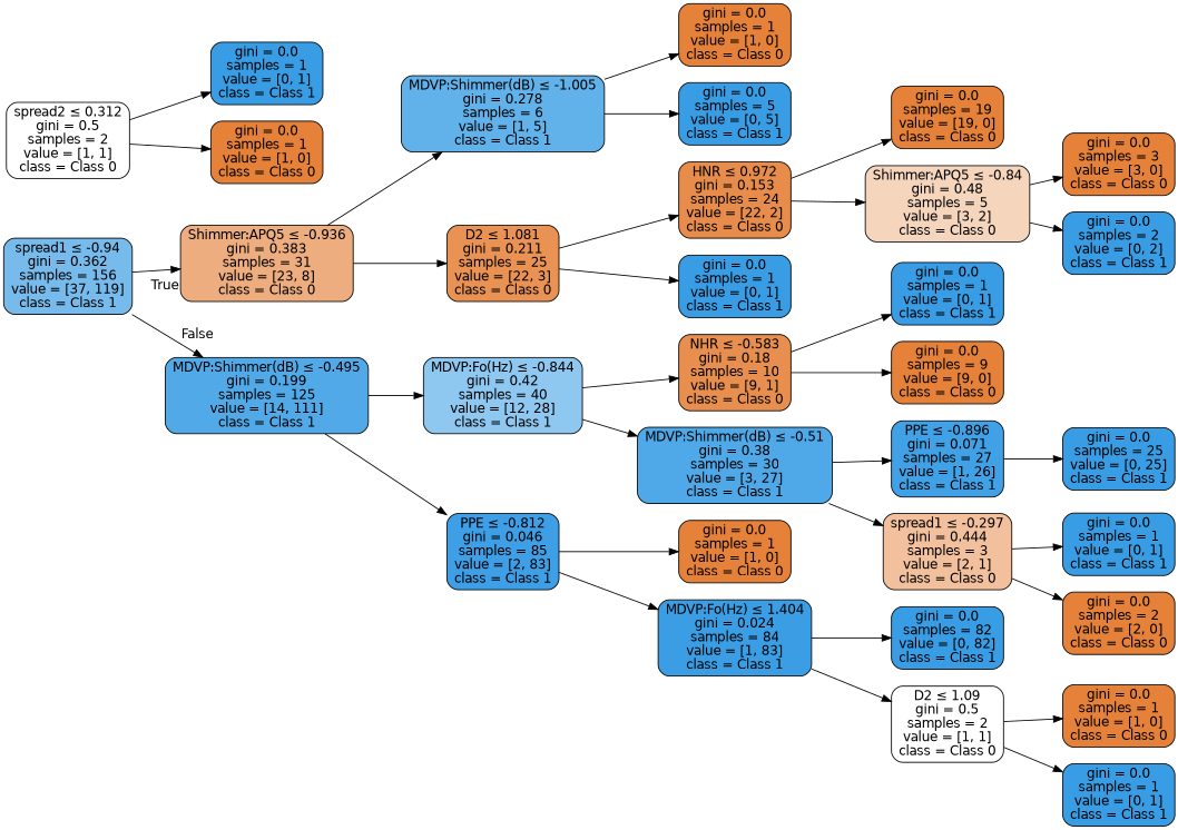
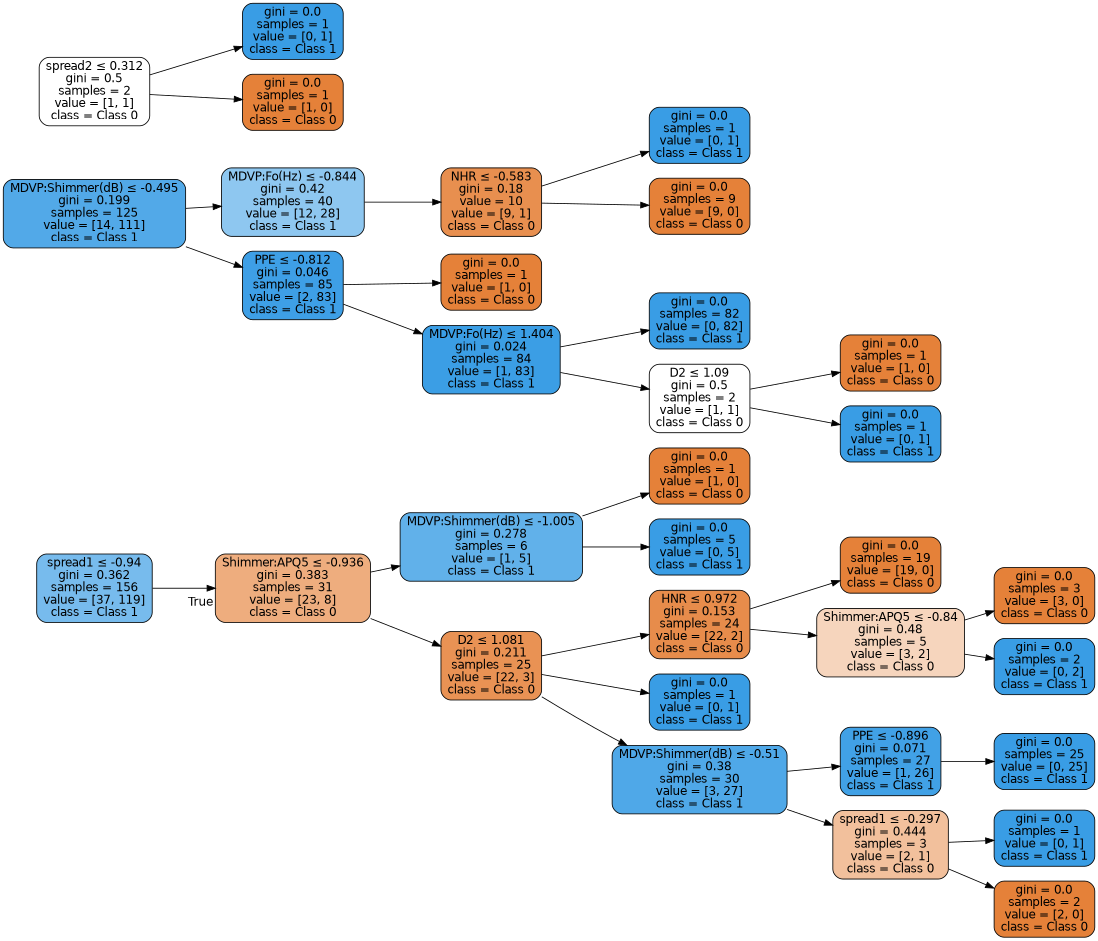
  digraph {
    rankdir=LR
    node [color=black fillcolor="#399de5" fontname=helvetica shape=box style="filled, rounded"]
    edge [fontname=helvetica]
    n1 [fillcolor="#77bbed" label=<spread1 &le; -0.94<br/>gini = 0.362<br/>samples = 156<br/>value = [37, 119]<br/>class = Class 1>]
    n2 [fillcolor="#eead7e" label=<Shimmer:APQ5 &le; -0.936<br/>gini = 0.383<br/>samples = 31<br/>value = [23, 8]<br/>class = Class 0>]
    n3 [fillcolor="#52a9e8" label=<MDVP:Shimmer(dB) &le; -0.495<br/>gini = 0.199<br/>samples = 125<br/>value = [14, 111]<br/>class = Class 1>]
    n4 [fillcolor="#61b1ea" label=<MDVP:Shimmer(dB) &le; -1.005<br/>gini = 0.278<br/>samples = 6<br/>value = [1, 5]<br/>class = Class 1>]
    n5 [fillcolor="#e99254" label=<D2 &le; 1.081<br/>gini = 0.211<br/>samples = 25<br/>value = [22, 3]<br/>class = Class 0>]
    n6 [fillcolor="#8ec7f0" label=<MDVP:Fo(Hz) &le; -0.844<br/>gini = 0.42<br/>samples = 40<br/>value = [12, 28]<br/>class = Class 1>]
    n7 [fillcolor="#3e9fe6" label=<PPE &le; -0.812<br/>gini = 0.046<br/>samples = 85<br/>value = [2, 83]<br/>class = Class 1>]
    n8 [fillcolor="#e58139" label=<gini = 0.0<br/>samples = 1<br/>value = [1, 0]<br/>class = Class 0>]
    n9 [label=<gini = 0.0<br/>samples = 5<br/>value = [0, 5]<br/>class = Class 1>]
    n10 [fillcolor="#e78c4b" label=<HNR &le; 0.972<br/>gini = 0.153<br/>samples = 24<br/>value = [22, 2]<br/>class = Class 0>]
    n11 [label=<gini = 0.0<br/>samples = 1<br/>value = [0, 1]<br/>class = Class 1>]
    n12 [fillcolor="#e58139" label=<gini = 0.0<br/>samples = 19<br/>value = [19, 0]<br/>class = Class 0>]
    n13 [fillcolor="#f6d5bd" label=<Shimmer:APQ5 &le; -0.84<br/>gini = 0.48<br/>samples = 5<br/>value = [3, 2]<br/>class = Class 0>]
    n14 [fillcolor="#e58139" label=<gini = 0.0<br/>samples = 3<br/>value = [3, 0]<br/>class = Class 0>]
    n15 [label=<gini = 0.0<br/>samples = 2<br/>value = [0, 2]<br/>class = Class 1>]
-   n16 [fillcolor="#e88f4f" label=<NHR &le; -0.583<br/>gini = 0.18<br/>samples = 10<br/>value = [9, 1]<br/>class = Class 0>]
+   n16 [fillcolor="#e88f4f" label=<NHR &le; -0.583<br/>gini = 0.18<br/>value = 10<br/>value = [9, 1]<br/>class = Class 0>]
    n17 [fillcolor="#4fa8e8" label=<MDVP:Shimmer(dB) &le; -0.51<br/>gini = 0.38<br/>samples = 30<br/>value = [3, 27]<br/>class = Class 1>]
    n18 [fillcolor="#e58139" label=<gini = 0.0<br/>samples = 1<br/>value = [1, 0]<br/>class = Class 0>]
    n19 [fillcolor="#3b9ee5" label=<MDVP:Fo(Hz) &le; 1.404<br/>gini = 0.024<br/>samples = 84<br/>value = [1, 83]<br/>class = Class 1>]
    n20 [label=<gini = 0.0<br/>samples = 1<br/>value = [0, 1]<br/>class = Class 1>]
    n21 [fillcolor="#e58139" label=<gini = 0.0<br/>samples = 9<br/>value = [9, 0]<br/>class = Class 0>]
    n22 [fillcolor="#41a1e6" label=<PPE &le; -0.896<br/>gini = 0.071<br/>samples = 27<br/>value = [1, 26]<br/>class = Class 1>]
    n23 [fillcolor="#f2c09c" label=<spread1 &le; -0.297<br/>gini = 0.444<br/>samples = 3<br/>value = [2, 1]<br/>class = Class 0>]
    n24 [label=<gini = 0.0<br/>samples = 25<br/>value = [0, 25]<br/>class = Class 1>]
    n25 [label=<gini = 0.0<br/>samples = 1<br/>value = [0, 1]<br/>class = Class 1>]
    n26 [fillcolor="#e58139" label=<gini = 0.0<br/>samples = 2<br/>value = [2, 0]<br/>class = Class 0>]
    n27 [fillcolor="#ffffff" label=<spread2 &le; 0.312<br/>gini = 0.5<br/>samples = 2<br/>value = [1, 1]<br/>class = Class 0>]
    n28 [label=<gini = 0.0<br/>samples = 1<br/>value = [0, 1]<br/>class = Class 1>]
    n29 [fillcolor="#e58139" label=<gini = 0.0<br/>samples = 1<br/>value = [1, 0]<br/>class = Class 0>]
    n30 [label=<gini = 0.0<br/>samples = 82<br/>value = [0, 82]<br/>class = Class 1>]
    n31 [fillcolor="#ffffff" label=<D2 &le; 1.09<br/>gini = 0.5<br/>samples = 2<br/>value = [1, 1]<br/>class = Class 0>]
    n32 [fillcolor="#e58139" label=<gini = 0.0<br/>samples = 1<br/>value = [1, 0]<br/>class = Class 0>]
    n33 [label=<gini = 0.0<br/>samples = 1<br/>value = [0, 1]<br/>class = Class 1>]
    n1 -> n2 [headlabel=True labelangle=45 labeldistance=2.5]
-   n1 -> n3 [headlabel=False labelangle=-45 labeldistance=2.5]
    n2 -> n4
    n2 -> n5
    n3 -> n6
    n3 -> n7
    n4 -> n8
    n4 -> n9
    n5 -> n10
    n5 -> n11
    n6 -> n16
-   n6 -> n17
+   n5 -> n17
    n7 -> n18
    n7 -> n19
    n10 -> n12
    n10 -> n13
    n13 -> n14
    n13 -> n15
    n16 -> n20
    n16 -> n21
    n17 -> n22
    n17 -> n23
    n19 -> n30
    n19 -> n31
    n22 -> n24
    n23 -> n25
    n23 -> n26
    n27 -> n28
    n27 -> n29
    n31 -> n32
    n31 -> n33
  }
